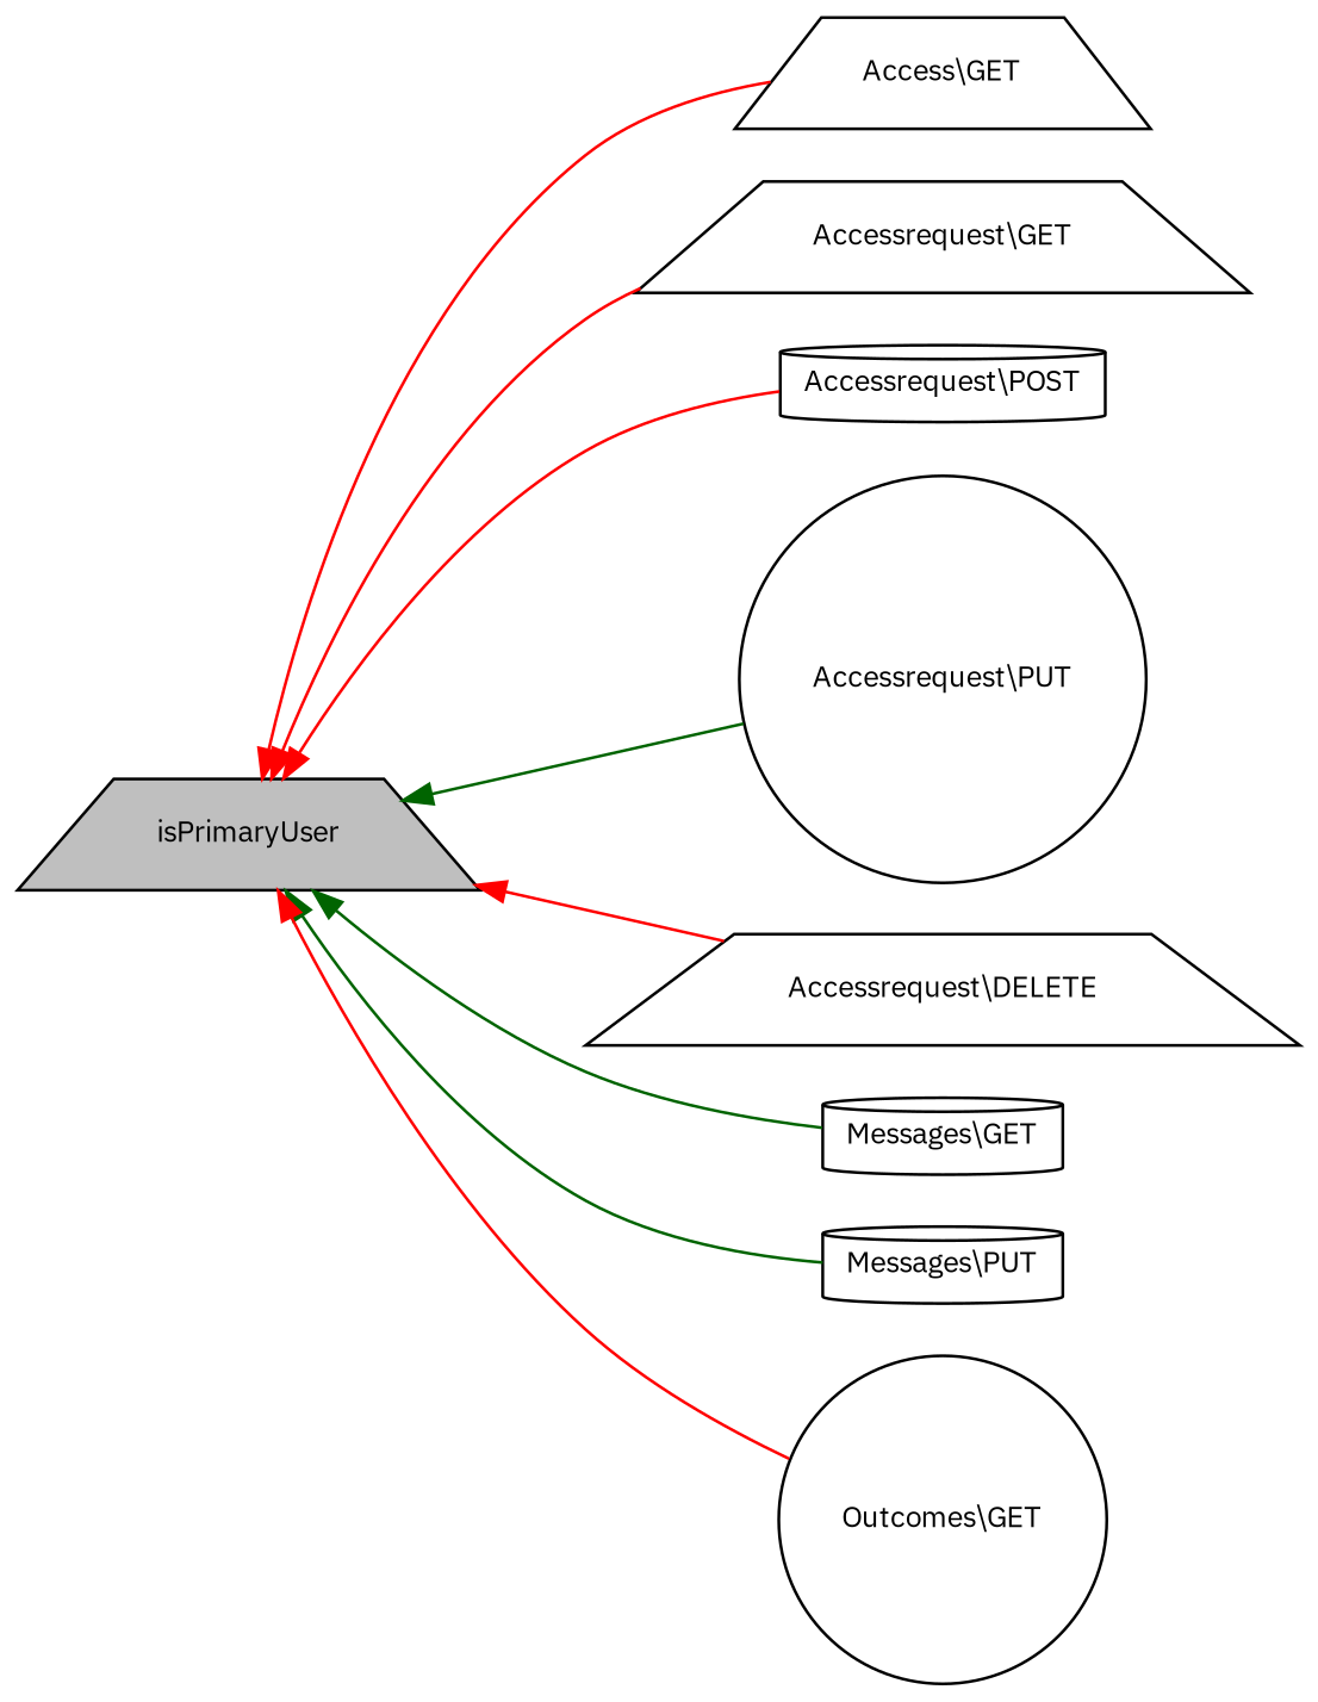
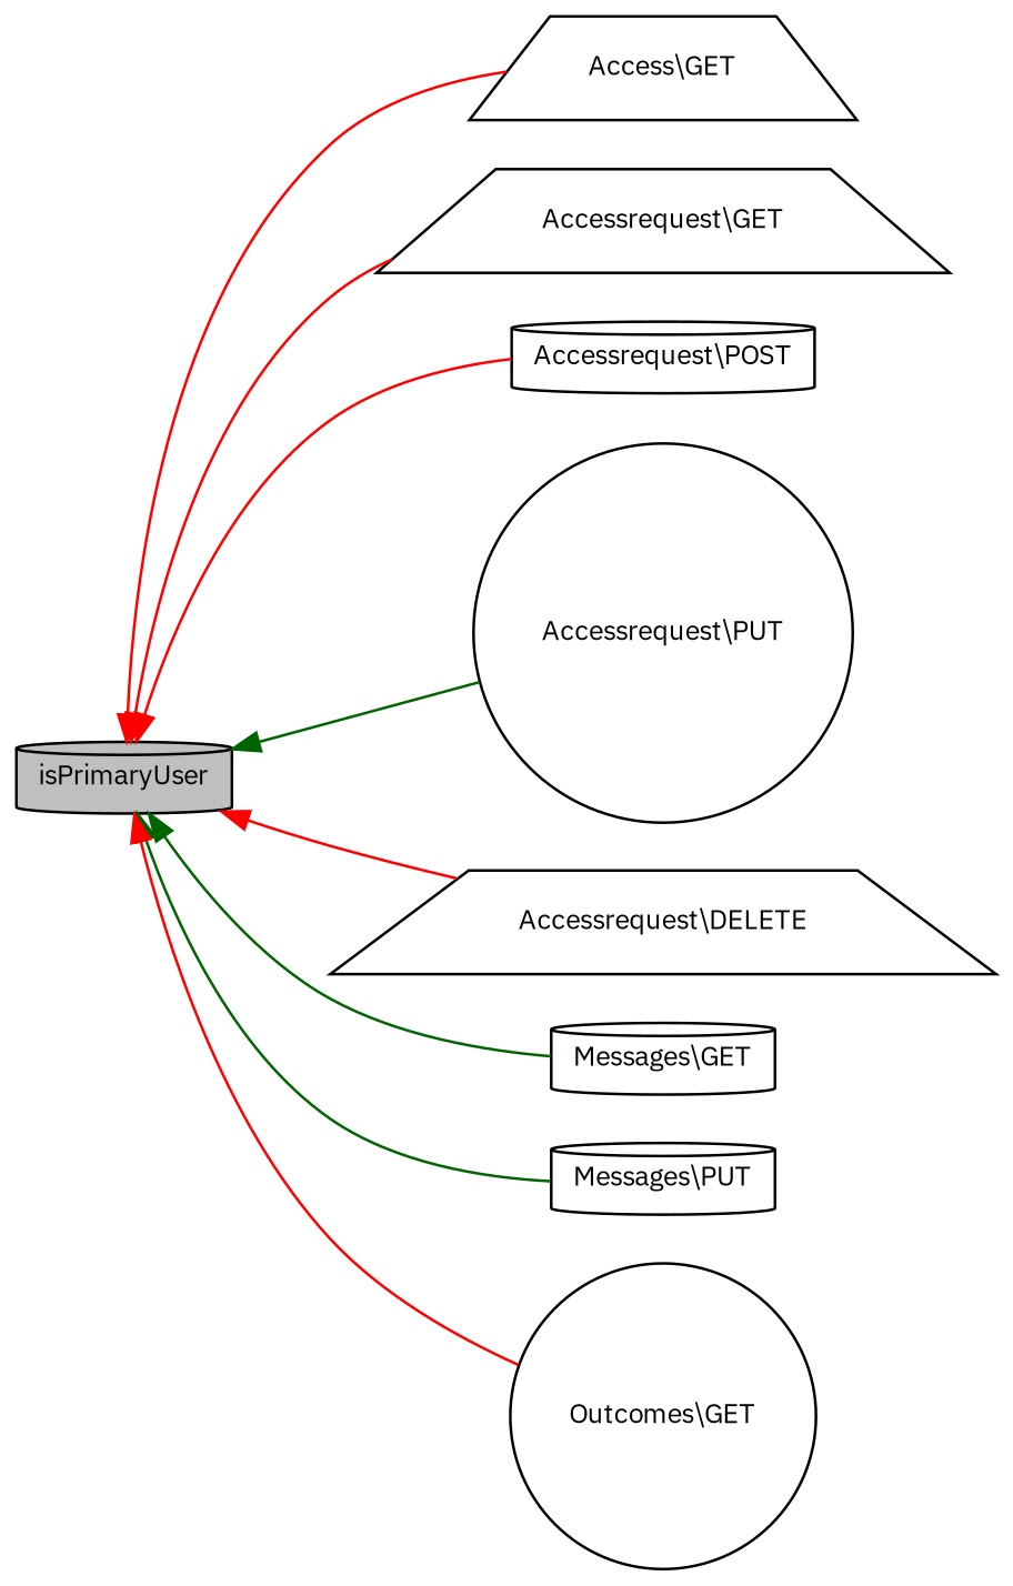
  digraph {
    rankdir=LR
    fontname="IBM Plex Sans"
    node [color=black fillcolor=white fontname="IBM Plex Sans" fontsize=10 shape=cylinder style=filled]
    edge [color=red dir=back fontname="IBM Plex Sans" fontsize=10 labelfontname=Helvetica labelfontsize=10 style=solid]
-   n1 [fillcolor=grey75 fontcolor=black height=0.2 label=isPrimaryUser shape=trapezium width=0.4]
+   n1 [fillcolor=grey75 fontcolor=black height=0.2 label=isPrimaryUser width=0.4]
    n2 [height=0.2 label="Access\\GET" shape=trapezium width=0.4]
    n3 [height=0.2 label="Accessrequest\\GET" shape=trapezium width=0.4]
    n4 [height=0.2 label="Accessrequest\\POST" width=0.4]
    n5 [height=0.2 label="Accessrequest\\PUT" shape=circle width=0.4]
    n6 [height=0.2 label="Accessrequest\\DELETE" shape=trapezium width=0.4]
    n7 [height=0.2 label="Messages\\GET" width=0.4]
    n8 [height=0.2 label="Messages\\PUT" width=0.4]
    n9 [height=0.2 label="Outcomes\\GET" shape=circle width=0.4]
    n1 -> n2
    n1 -> n3
    n1 -> n4
    n1 -> n5 [color=darkgreen]
    n1 -> n6
    n1 -> n7 [color=darkgreen]
    n1 -> n8 [color=darkgreen]
    n1 -> n9
  }
